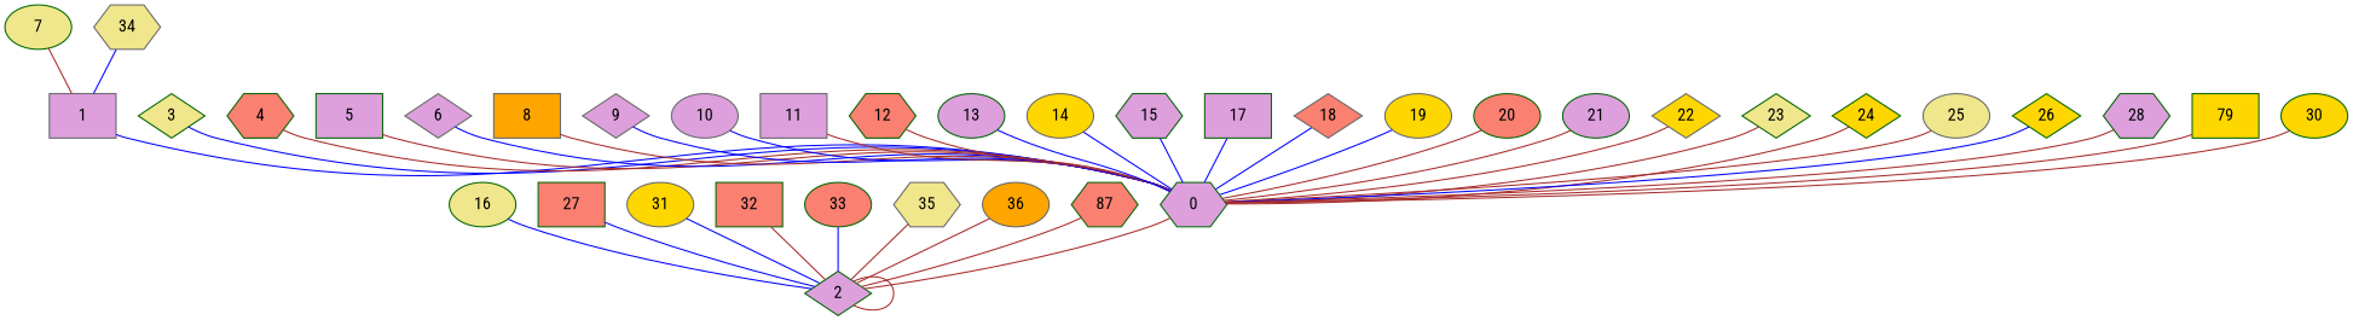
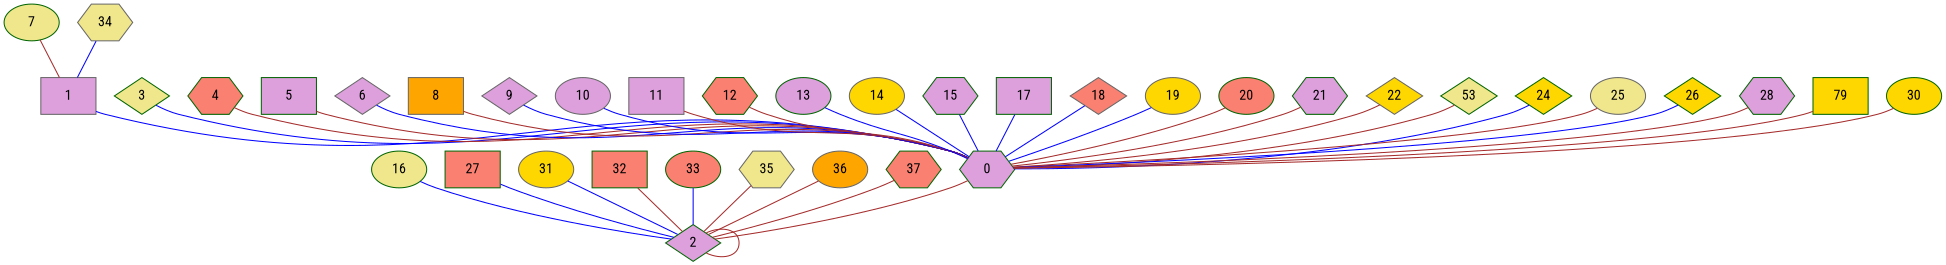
  graph {
    fontname="Roboto Condensed"
    node [color=darkgreen fillcolor=plum fontname="Roboto Condensed" shape=ellipse style=filled]
    edge [color=brown fontname="Roboto Condensed"]
    0 [shape=hexagon]
    2 [shape=diamond]
    1 [color=gray40 shape=box]
    3 [fillcolor=khaki shape=diamond]
    4 [fillcolor=salmon shape=hexagon]
    5 [shape=box]
    6 [color=gray40 shape=diamond]
    7 [fillcolor=khaki]
    8 [color=gray40 fillcolor=orange shape=box]
    9 [color=gray40 shape=diamond]
    10 [color=gray40]
    11 [color=gray40 shape=box]
    12 [fillcolor=salmon shape=hexagon]
    13
    14 [color=gray40 fillcolor=gold]
    15 [shape=hexagon]
    16 [fillcolor=khaki]
    17 [shape=box]
    18 [color=gray40 fillcolor=salmon shape=diamond]
    19 [color=gray40 fillcolor=gold]
    20 [fillcolor=salmon]
-   21
+   21 [shape=hexagon]
    22 [color=gray40 fillcolor=gold shape=diamond]
-   23 [fillcolor=khaki shape=diamond]
+   23 [fillcolor=khaki shape=diamond label=53]
    24 [fillcolor=gold shape=diamond]
    25 [color=gray40 fillcolor=khaki]
    26 [fillcolor=gold shape=diamond]
    27 [fillcolor=salmon shape=box]
    28 [shape=hexagon]
    n30 [fillcolor=gold label=79 shape=box]
    30 [fillcolor=gold]
    31 [color=gray40 fillcolor=gold]
    32 [fillcolor=salmon shape=box]
    33 [fillcolor=salmon]
    34 [color=gray40 fillcolor=khaki shape=hexagon]
    35 [color=gray40 fillcolor=khaki shape=hexagon]
    36 [color=gray40 fillcolor=orange]
-   37 [fillcolor=salmon shape=hexagon label=87]
+   37 [fillcolor=salmon shape=hexagon]
    0 -- 2
    2 -- 2
    1 -- 0 [color=blue]
    3 -- 0 [color=blue]
    4 -- 0
    5 -- 0
    6 -- 0 [color=blue]
    7 -- 1
    8 -- 0
    9 -- 0 [color=blue]
    10 -- 0 [color=blue]
    11 -- 0
    12 -- 0
    13 -- 0 [color=blue]
    14 -- 0 [color=blue]
    15 -- 0 [color=blue]
    16 -- 2 [color=blue]
    17 -- 0 [color=blue]
    18 -- 0 [color=blue]
    19 -- 0 [color=blue]
    20 -- 0
    21 -- 0
    22 -- 0
    23 -- 0
-   24 -- 0
+   24 -- 0 [color=blue]
    25 -- 0
    26 -- 0 [color=blue]
    27 -- 2 [color=blue]
    28 -- 0
    n30 -- 0
    30 -- 0
    31 -- 2 [color=blue]
    32 -- 2
    33 -- 2 [color=blue]
    34 -- 1 [color=blue]
    35 -- 2
    36 -- 2
    37 -- 2
  }
